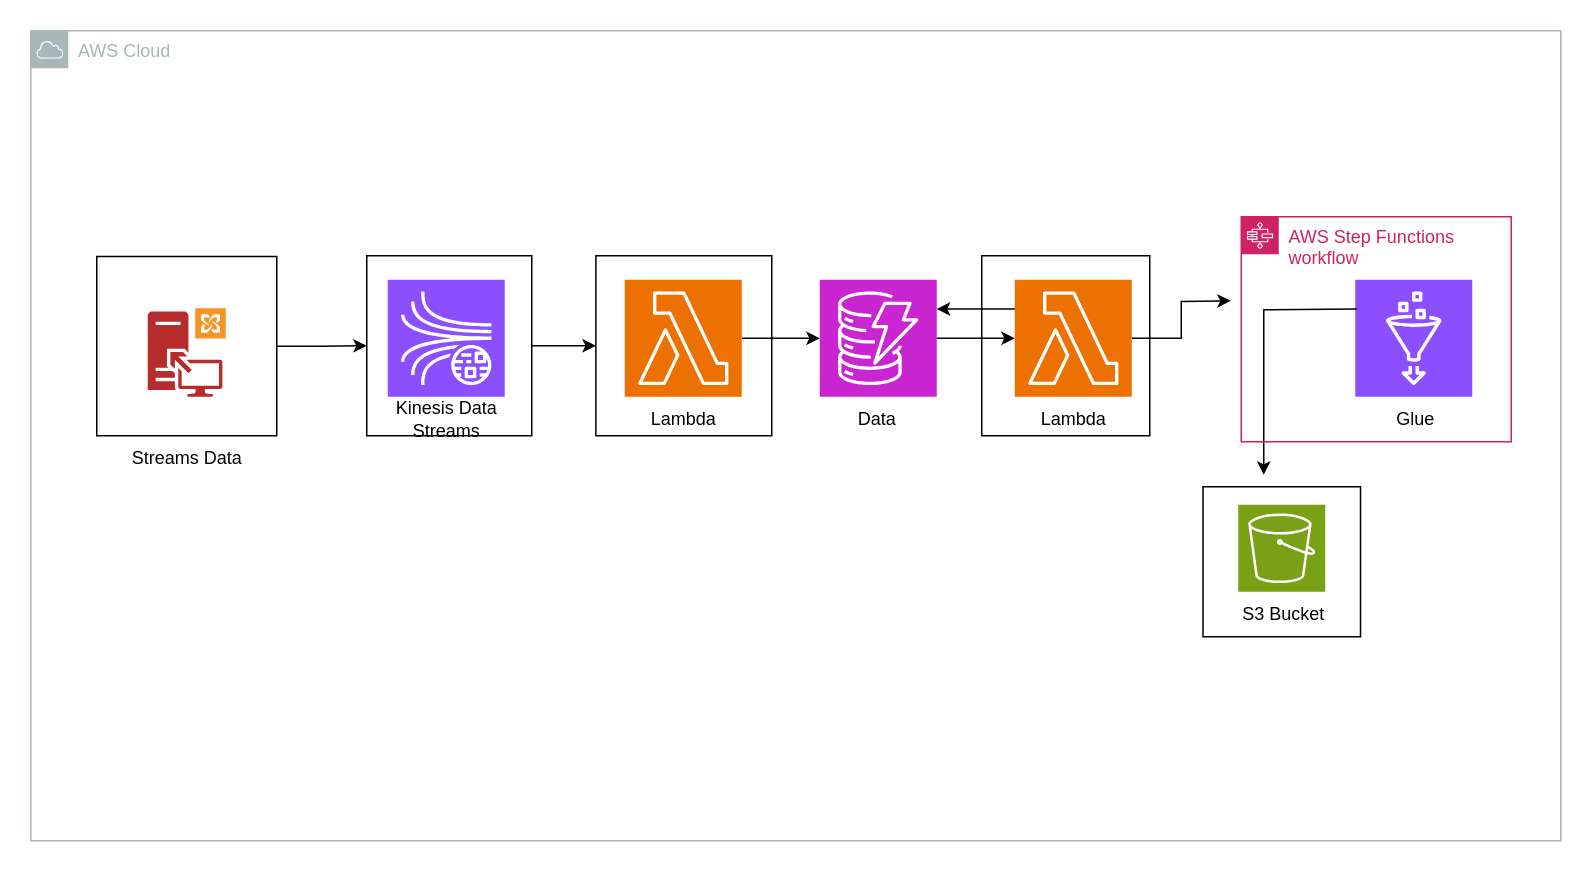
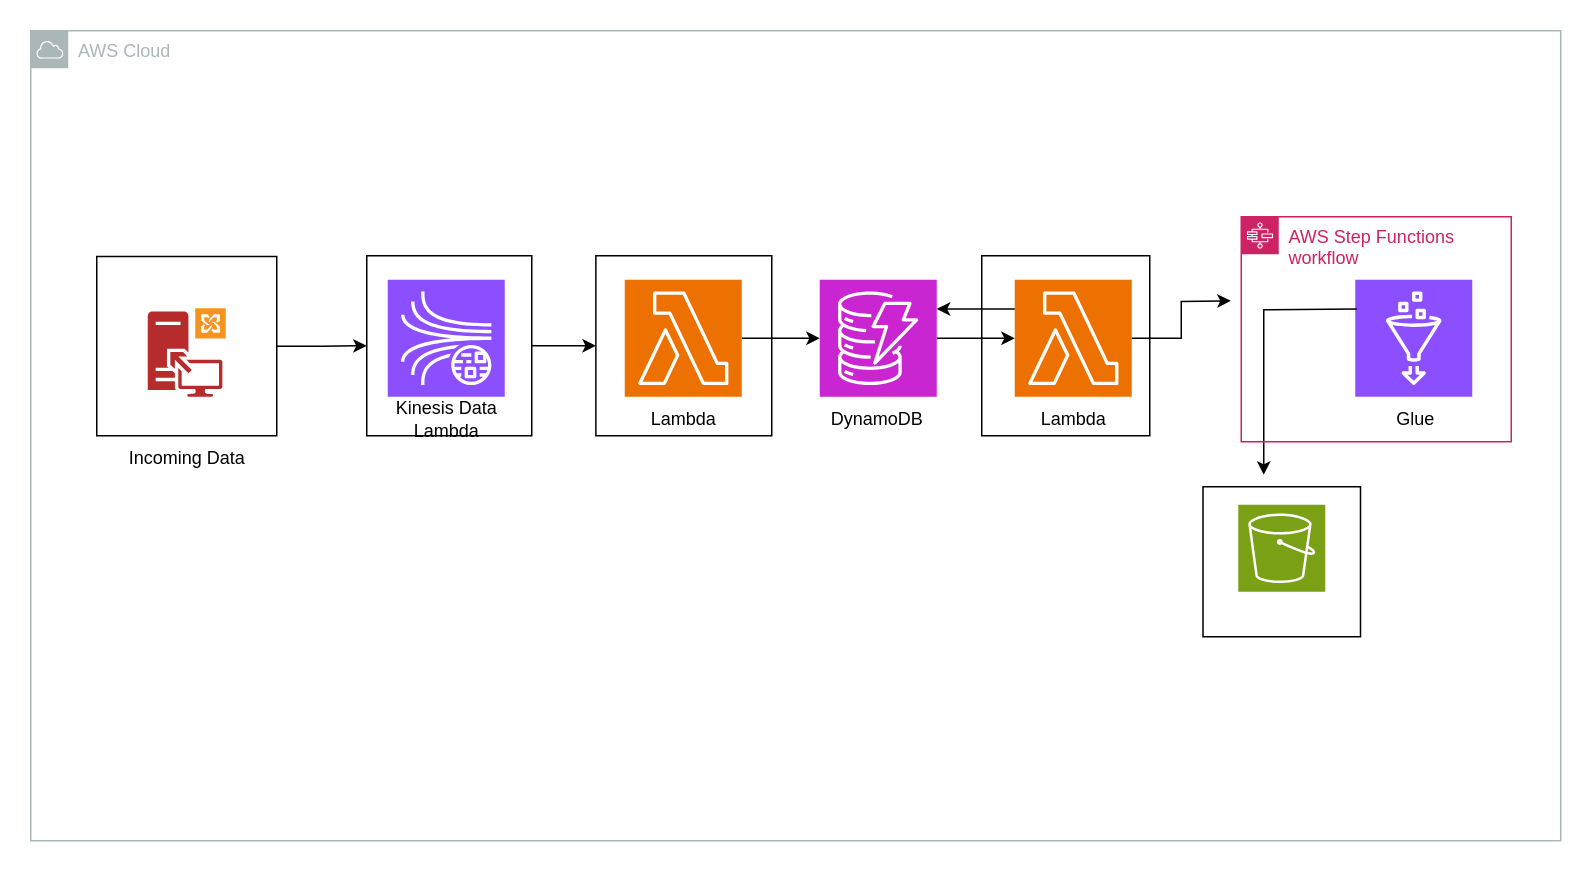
  <mxCell id="0" />
  <mxCell id="1" parent="0" />
  <mxCell id="2" value="" style="sketch=0;points=[[0,0,0],[0.25,0,0],[0.5,0,0],[0.75,0,0],[1,0,0],[0,1,0],[0.25,1,0],[0.5,1,0],[0.75,1,0],[1,1,0],[0,0.25,0],[0,0.5,0],[0,0.75,0],[1,0.25,0],[1,0.5,0],[1,0.75,0]];outlineConnect=0;fontColor=#232F3E;fillColor=#8C4FFF;strokeColor=#ffffff;dashed=0;verticalLabelPosition=bottom;verticalAlign=top;align=center;html=1;fontSize=12;fontStyle=0;aspect=fixed;shape=mxgraph.aws4.resourceIcon;resIcon=mxgraph.aws4.kinesis_data_streams;" vertex="1" parent="1"><mxGeometry x="258" y="186" width="78" height="78" as="geometry" /></mxCell>
  <mxCell id="3" value="" style="edgeStyle=orthogonalEdgeStyle;rounded=0;orthogonalLoop=1;jettySize=auto;html=1;" edge="1" parent="1" source="4" target="6"><mxGeometry relative="1" as="geometry" /></mxCell>
  <mxCell id="4" value="" style="sketch=0;points=[[0,0,0],[0.25,0,0],[0.5,0,0],[0.75,0,0],[1,0,0],[0,1,0],[0.25,1,0],[0.5,1,0],[0.75,1,0],[1,1,0],[0,0.25,0],[0,0.5,0],[0,0.75,0],[1,0.25,0],[1,0.5,0],[1,0.75,0]];outlineConnect=0;fontColor=#232F3E;fillColor=#ED7100;strokeColor=#ffffff;dashed=0;verticalLabelPosition=bottom;verticalAlign=top;align=center;html=1;fontSize=12;fontStyle=0;aspect=fixed;shape=mxgraph.aws4.resourceIcon;resIcon=mxgraph.aws4.lambda;" vertex="1" parent="1"><mxGeometry x="416" y="186" width="78" height="78" as="geometry" /></mxCell>
  <mxCell id="5" value="" style="edgeStyle=orthogonalEdgeStyle;rounded=0;orthogonalLoop=1;jettySize=auto;html=1;" edge="1" parent="1" source="6" target="8"><mxGeometry relative="1" as="geometry" /></mxCell>
  <mxCell id="6" value="" style="sketch=0;points=[[0,0,0],[0.25,0,0],[0.5,0,0],[0.75,0,0],[1,0,0],[0,1,0],[0.25,1,0],[0.5,1,0],[0.75,1,0],[1,1,0],[0,0.25,0],[0,0.5,0],[0,0.75,0],[1,0.25,0],[1,0.5,0],[1,0.75,0]];outlineConnect=0;fontColor=#232F3E;fillColor=#C925D1;strokeColor=#ffffff;dashed=0;verticalLabelPosition=bottom;verticalAlign=top;align=center;html=1;fontSize=12;fontStyle=0;aspect=fixed;shape=mxgraph.aws4.resourceIcon;resIcon=mxgraph.aws4.dynamodb;" vertex="1" parent="1"><mxGeometry x="546" y="186" width="78" height="78" as="geometry" /></mxCell>
  <mxCell id="7" value="" style="edgeStyle=orthogonalEdgeStyle;rounded=0;orthogonalLoop=1;jettySize=auto;html=1;" edge="1" parent="1" source="8"><mxGeometry relative="1" as="geometry"><mxPoint x="820" y="200" as="targetPoint" /></mxGeometry></mxCell>
  <mxCell id="8" value="" style="sketch=0;points=[[0,0,0],[0.25,0,0],[0.5,0,0],[0.75,0,0],[1,0,0],[0,1,0],[0.25,1,0],[0.5,1,0],[0.75,1,0],[1,1,0],[0,0.25,0],[0,0.5,0],[0,0.75,0],[1,0.25,0],[1,0.5,0],[1,0.75,0]];outlineConnect=0;fontColor=#232F3E;fillColor=#ED7100;strokeColor=#ffffff;dashed=0;verticalLabelPosition=bottom;verticalAlign=top;align=center;html=1;fontSize=12;fontStyle=0;aspect=fixed;shape=mxgraph.aws4.resourceIcon;resIcon=mxgraph.aws4.lambda;" vertex="1" parent="1"><mxGeometry x="676" y="186" width="78" height="78" as="geometry" /></mxCell>
  <mxCell id="9" value="" style="sketch=0;points=[[0,0,0],[0.25,0,0],[0.5,0,0],[0.75,0,0],[1,0,0],[0,1,0],[0.25,1,0],[0.5,1,0],[0.75,1,0],[1,1,0],[0,0.25,0],[0,0.5,0],[0,0.75,0],[1,0.25,0],[1,0.5,0],[1,0.75,0]];outlineConnect=0;fontColor=#232F3E;fillColor=#8C4FFF;strokeColor=#ffffff;dashed=0;verticalLabelPosition=bottom;verticalAlign=top;align=center;html=1;fontSize=12;fontStyle=0;aspect=fixed;shape=mxgraph.aws4.resourceIcon;resIcon=mxgraph.aws4.glue;" vertex="1" parent="1"><mxGeometry x="903" y="186" width="78" height="78" as="geometry" /></mxCell>
  <mxCell id="10" value="" style="sketch=0;points=[[0,0,0],[0.25,0,0],[0.5,0,0],[0.75,0,0],[1,0,0],[0,1,0],[0.25,1,0],[0.5,1,0],[0.75,1,0],[1,1,0],[0,0.25,0],[0,0.5,0],[0,0.75,0],[1,0.25,0],[1,0.5,0],[1,0.75,0]];outlineConnect=0;fontColor=#232F3E;fillColor=#7AA116;strokeColor=#ffffff;dashed=0;verticalLabelPosition=bottom;verticalAlign=top;align=center;html=1;fontSize=12;fontStyle=0;aspect=fixed;shape=mxgraph.aws4.resourceIcon;resIcon=mxgraph.aws4.s3;" vertex="1" parent="1"><mxGeometry x="825" y="336" width="58" height="58" as="geometry" /></mxCell>
  <mxCell id="11" value="" style="endArrow=classic;html=1;rounded=0;exitX=1;exitY=0.25;exitDx=0;exitDy=0;exitPerimeter=0;" edge="1" parent="1" source="6"><mxGeometry width="50" height="50" relative="1" as="geometry"><mxPoint x="616" y="236" as="sourcePoint" /><mxPoint x="624" y="206" as="targetPoint" /><Array as="points" /></mxGeometry></mxCell>
  <mxCell id="12" value="" style="endArrow=classic;html=1;rounded=0;exitX=0;exitY=0.25;exitDx=0;exitDy=0;exitPerimeter=0;entryX=1;entryY=0.25;entryDx=0;entryDy=0;entryPerimeter=0;" edge="1" parent="1" source="8" target="6"><mxGeometry width="50" height="50" relative="1" as="geometry"><mxPoint x="624" y="196" as="sourcePoint" /><mxPoint x="674" y="146" as="targetPoint" /></mxGeometry></mxCell>
  <mxCell id="13" value="" style="endArrow=classic;html=1;rounded=0;exitX=0;exitY=0.25;exitDx=0;exitDy=0;exitPerimeter=0;" edge="1" parent="1"><mxGeometry width="50" height="50" relative="1" as="geometry"><mxPoint x="904" y="205.5" as="sourcePoint" /><mxPoint x="842" y="316" as="targetPoint" /><Array as="points"><mxPoint x="842" y="206" /></Array></mxGeometry></mxCell>
  <mxCell id="14" value="Glue" style="text;html=1;align=center;verticalAlign=middle;resizable=0;points=[];autosize=1;strokeColor=none;fillColor=none;" vertex="1" parent="1"><mxGeometry x="918" y="264" width="50" height="30" as="geometry" /></mxCell>
- <mxCell id="15" value="S3 Bucket" style="text;html=1;align=center;verticalAlign=middle;resizable=0;points=[];autosize=1;strokeColor=none;fillColor=none;" vertex="1" parent="1"><mxGeometry x="815" y="394" width="80" height="30" as="geometry" /></mxCell>
  <mxCell id="16" value="Lambda" style="text;html=1;align=center;verticalAlign=middle;resizable=0;points=[];autosize=1;strokeColor=none;fillColor=none;" vertex="1" parent="1"><mxGeometry x="680" y="264" width="70" height="30" as="geometry" /></mxCell>
- <mxCell id="17" value="Data" style="text;html=1;align=center;verticalAlign=middle;resizable=0;points=[];autosize=1;strokeColor=none;fillColor=none;" vertex="1" parent="1"><mxGeometry x="544" y="264" width="80" height="30" as="geometry" /></mxCell>
+ <mxCell id="17" value="DynamoDB" style="text;html=1;align=center;verticalAlign=middle;resizable=0;points=[];autosize=1;strokeColor=none;fillColor=none;" vertex="1" parent="1"><mxGeometry x="544" y="264" width="80" height="30" as="geometry" /></mxCell>
  <mxCell id="18" value="Lambda" style="text;html=1;align=center;verticalAlign=middle;resizable=0;points=[];autosize=1;strokeColor=none;fillColor=none;" vertex="1" parent="1"><mxGeometry x="420" y="264" width="70" height="30" as="geometry" /></mxCell>
- <mxCell id="19" value="Kinesis Data&lt;br&gt;Streams" style="text;html=1;align=center;verticalAlign=middle;resizable=0;points=[];autosize=1;strokeColor=none;fillColor=none;" vertex="1" parent="1"><mxGeometry x="252" y="259" width="90" height="40" as="geometry" /></mxCell>
+ <mxCell id="19" value="Kinesis Data&lt;br&gt;Lambda" style="text;html=1;align=center;verticalAlign=middle;resizable=0;points=[];autosize=1;strokeColor=none;fillColor=none;" vertex="1" parent="1"><mxGeometry x="252" y="259" width="90" height="40" as="geometry" /></mxCell>
  <mxCell id="20" value="AWS Step Functions workflow" style="points=[[0,0],[0.25,0],[0.5,0],[0.75,0],[1,0],[1,0.25],[1,0.5],[1,0.75],[1,1],[0.75,1],[0.5,1],[0.25,1],[0,1],[0,0.75],[0,0.5],[0,0.25]];outlineConnect=0;gradientColor=none;html=1;whiteSpace=wrap;fontSize=12;fontStyle=0;container=1;pointerEvents=0;collapsible=0;recursiveResize=0;shape=mxgraph.aws4.group;grIcon=mxgraph.aws4.group_aws_step_functions_workflow;strokeColor=#CD2264;fillColor=none;verticalAlign=top;align=left;spacingLeft=30;fontColor=#CD2264;dashed=0;" vertex="1" parent="1"><mxGeometry x="827" y="144" width="180" height="150" as="geometry" /></mxCell>
  <mxCell id="21" value="" style="edgeStyle=orthogonalEdgeStyle;rounded=0;orthogonalLoop=1;jettySize=auto;html=1;" edge="1" parent="1" source="22" target="23"><mxGeometry relative="1" as="geometry" /></mxCell>
  <mxCell id="22" value="" style="whiteSpace=wrap;html=1;fillColor=none;" vertex="1" parent="1"><mxGeometry x="244" y="170" width="110" height="120" as="geometry" /></mxCell>
  <mxCell id="23" value="" style="whiteSpace=wrap;html=1;fillColor=none;" vertex="1" parent="1"><mxGeometry x="396.75" y="170" width="117.25" height="120" as="geometry" /></mxCell>
  <mxCell id="24" value="" style="whiteSpace=wrap;html=1;fillColor=none;" vertex="1" parent="1"><mxGeometry x="654" y="170" width="112" height="120" as="geometry" /></mxCell>
  <mxCell id="25" value="" style="whiteSpace=wrap;html=1;fillColor=none;" vertex="1" parent="1"><mxGeometry x="801.5" y="324" width="105" height="100" as="geometry" /></mxCell>
  <mxCell id="26" value="" style="sketch=0;pointerEvents=1;shadow=0;dashed=0;html=1;strokeColor=none;fillColor=light-dark(#b62b2b, #a8a8a8);labelPosition=center;verticalLabelPosition=bottom;verticalAlign=top;outlineConnect=0;align=center;shape=mxgraph.office.servers.excahnge_client_access_server_role;" vertex="1" parent="1"><mxGeometry x="98" y="205" width="52" height="59" as="geometry" /></mxCell>
  <mxCell id="27" value="" style="edgeStyle=orthogonalEdgeStyle;rounded=0;orthogonalLoop=1;jettySize=auto;html=1;" edge="1" parent="1" source="28" target="22"><mxGeometry relative="1" as="geometry" /></mxCell>
  <mxCell id="28" value="" style="whiteSpace=wrap;html=1;fillColor=none;" vertex="1" parent="1"><mxGeometry x="64" y="170.5" width="120" height="119.5" as="geometry" /></mxCell>
- <mxCell id="29" value="Streams Data" style="text;html=1;align=center;verticalAlign=middle;resizable=0;points=[];autosize=1;strokeColor=none;fillColor=none;" vertex="1" parent="1"><mxGeometry x="74" y="290" width="100" height="30" as="geometry" /></mxCell>
+ <mxCell id="29" value="Incoming Data" style="text;html=1;align=center;verticalAlign=middle;resizable=0;points=[];autosize=1;strokeColor=none;fillColor=none;" vertex="1" parent="1"><mxGeometry x="74" y="290" width="100" height="30" as="geometry" /></mxCell>
  <mxCell id="30" value="AWS Cloud" style="sketch=0;outlineConnect=0;gradientColor=none;html=1;whiteSpace=wrap;fontSize=12;fontStyle=0;shape=mxgraph.aws4.group;grIcon=mxgraph.aws4.group_aws_cloud;strokeColor=#AAB7B8;fillColor=none;verticalAlign=top;align=left;spacingLeft=30;fontColor=#AAB7B8;dashed=0;" vertex="1" parent="1"><mxGeometry x="20" y="20" width="1020" height="540" as="geometry" /></mxCell>
